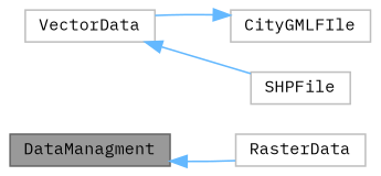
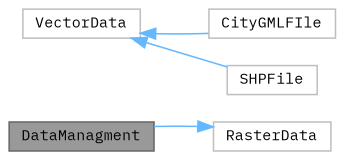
  digraph {
    fontname="IBM Plex Mono"
    rankdir=LR
    node [color=grey75 fillcolor=white fontname="IBM Plex Mono" fontsize=10 shape=box style=filled]
    edge [color=steelblue1 dir=back fontname="IBM Plex Mono" fontsize=10 labelfontname=Helvetica labelfontsize=10 style=solid]
    n1 [color=gray40 fillcolor=grey60 fontcolor=black height=0.2 label=DataManagment width=0.4]
    n2 [height=0.2 label=RasterData width=0.4]
    n3 [height=0.2 label=VectorData width=0.4]
    n4 [height=0.2 label=CityGMLFIle width=0.4]
    n5 [height=0.2 label=SHPFile width=0.4]
-   n1 -> n2
-   n4 -> n3
+   n2 -> n1
+   n3 -> n4
    n3 -> n5
  }
